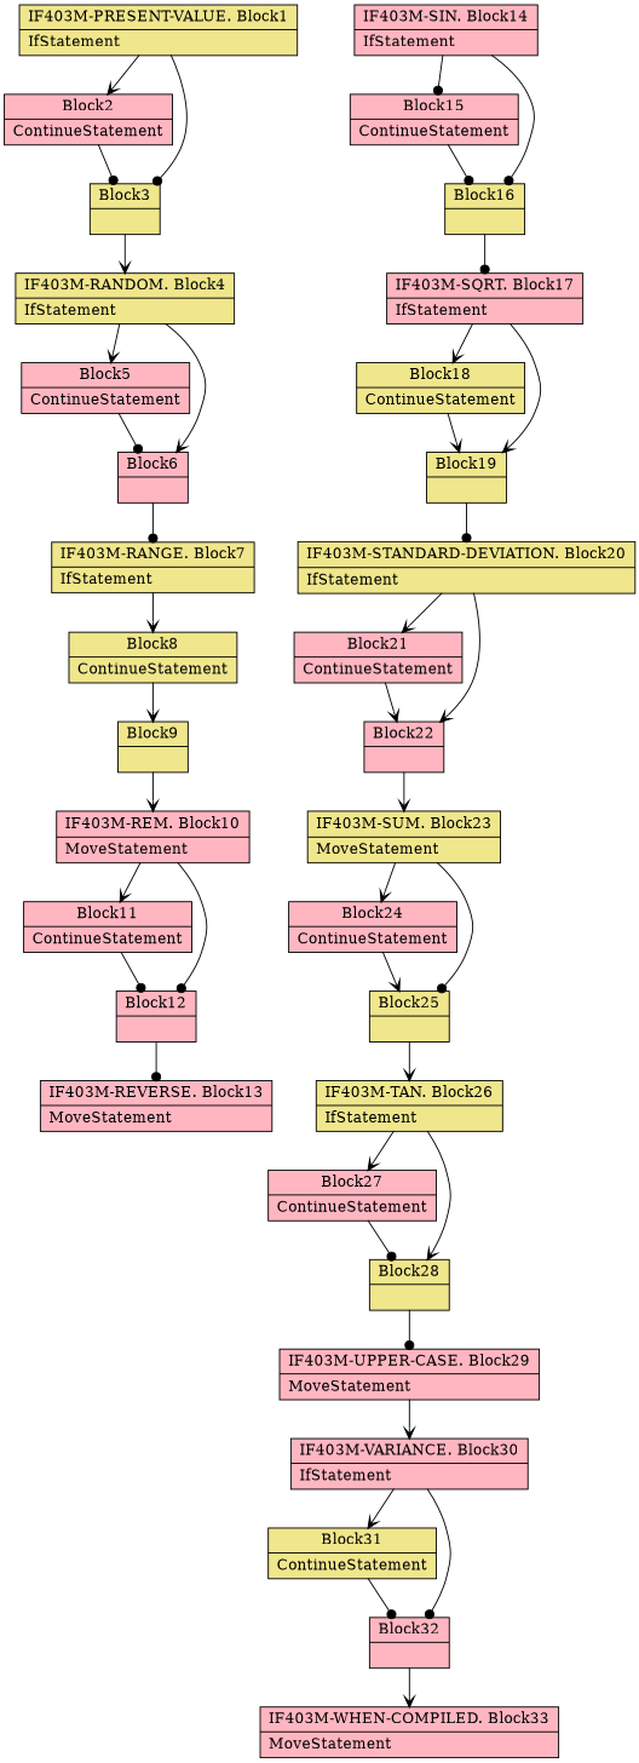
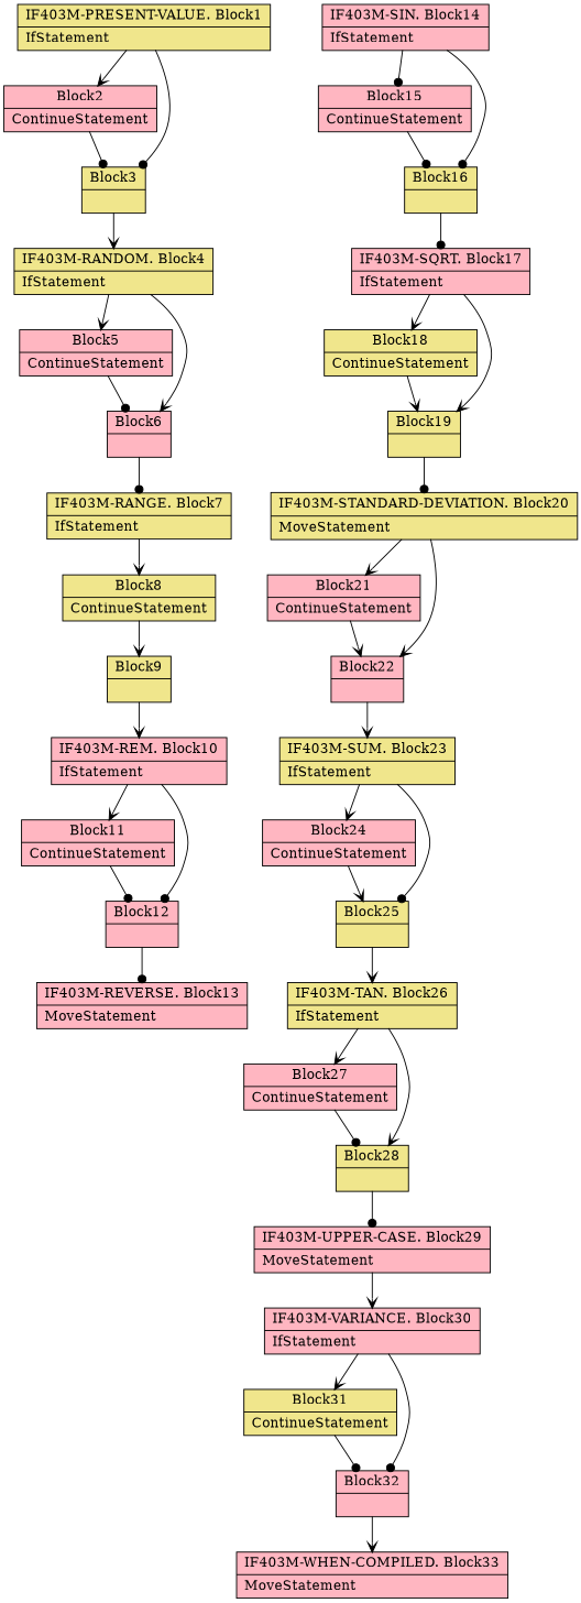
  digraph {
    node [fillcolor=lightpink shape=record style=filled]
    edge [arrowhead=vee arrowtail=empty]
    n1 [fillcolor=khaki label="{IF403M-PRESENT-VALUE. Block1|IfStatement\l}"]
    n2 [label="{Block2|ContinueStatement\l}"]
    n3 [fillcolor=khaki label="{Block3|}"]
    n4 [fillcolor=khaki label="{IF403M-RANDOM. Block4|IfStatement\l}"]
    n5 [label="{Block5|ContinueStatement\l}"]
    n6 [label="{Block6|}"]
    n7 [fillcolor=khaki label="{IF403M-RANGE. Block7|IfStatement\l}"]
    n8 [fillcolor=khaki label="{Block8|ContinueStatement\l}"]
    n9 [fillcolor=khaki label="{Block9|}"]
-   n10 [label="{IF403M-REM. Block10|MoveStatement\l}"]
+   n10 [label="{IF403M-REM. Block10|IfStatement\l}"]
    n11 [label="{Block11|ContinueStatement\l}"]
    n12 [label="{Block12|}"]
    n13 [label="{IF403M-REVERSE. Block13|MoveStatement\l}"]
    n14 [label="{IF403M-SIN. Block14|IfStatement\l}"]
    n15 [label="{Block15|ContinueStatement\l}"]
    n16 [fillcolor=khaki label="{Block16|}"]
    n17 [label="{IF403M-SQRT. Block17|IfStatement\l}"]
    n18 [fillcolor=khaki label="{Block18|ContinueStatement\l}"]
    n19 [fillcolor=khaki label="{Block19|}"]
-   n20 [fillcolor=khaki label="{IF403M-STANDARD-DEVIATION. Block20|IfStatement\l}"]
+   n20 [fillcolor=khaki label="{IF403M-STANDARD-DEVIATION. Block20|MoveStatement\l}"]
    n21 [label="{Block21|ContinueStatement\l}"]
    n22 [label="{Block22|}"]
-   n23 [fillcolor=khaki label="{IF403M-SUM. Block23|MoveStatement\l}"]
+   n23 [fillcolor=khaki label="{IF403M-SUM. Block23|IfStatement\l}"]
    n24 [label="{Block24|ContinueStatement\l}"]
    n25 [fillcolor=khaki label="{Block25|}"]
    n26 [fillcolor=khaki label="{IF403M-TAN. Block26|IfStatement\l}"]
    n27 [label="{Block27|ContinueStatement\l}"]
    n28 [fillcolor=khaki label="{Block28|}"]
    n29 [label="{IF403M-UPPER-CASE. Block29|MoveStatement\l}"]
    n30 [label="{IF403M-VARIANCE. Block30|IfStatement\l}"]
    n31 [fillcolor=khaki label="{Block31|ContinueStatement\l}"]
    n32 [label="{Block32|}"]
    n33 [label="{IF403M-WHEN-COMPILED. Block33|MoveStatement\l}"]
    n1 -> n2
    n1 -> n3 [arrowhead=dot]
    n2 -> n3 [arrowhead=dot]
    n3 -> n4
    n4 -> n5
    n4 -> n6
    n5 -> n6 [arrowhead=dot]
    n6 -> n7 [arrowhead=dot]
    n7 -> n8
    n8 -> n9
    n9 -> n10
    n10 -> n11
    n10 -> n12 [arrowhead=dot]
    n11 -> n12 [arrowhead=dot]
    n12 -> n13 [arrowhead=dot]
    n14 -> n15 [arrowhead=dot]
    n14 -> n16 [arrowhead=dot]
    n15 -> n16 [arrowhead=dot]
    n16 -> n17 [arrowhead=dot]
    n17 -> n18
    n17 -> n19
    n18 -> n19
    n19 -> n20 [arrowhead=dot]
    n20 -> n21
    n20 -> n22
    n21 -> n22
    n22 -> n23
    n23 -> n24
    n23 -> n25 [arrowhead=dot]
    n24 -> n25
    n25 -> n26
    n26 -> n27
    n26 -> n28
    n27 -> n28 [arrowhead=dot]
    n28 -> n29 [arrowhead=dot]
    n29 -> n30
    n30 -> n31
    n30 -> n32 [arrowhead=dot]
    n31 -> n32 [arrowhead=dot]
    n32 -> n33
  }
